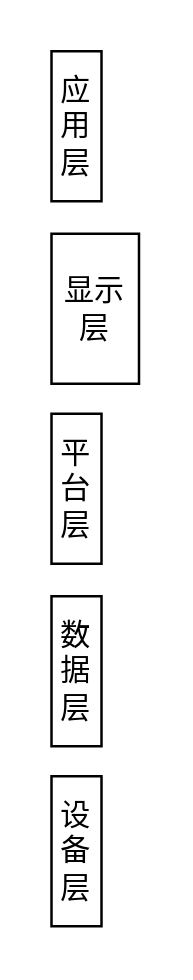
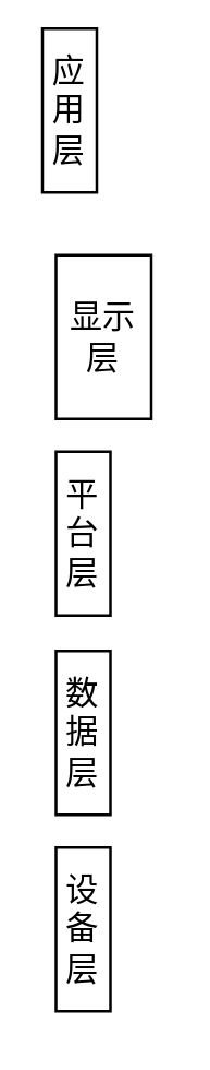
  <mxCell id="0" />
  <mxCell id="1" parent="0" />
- <mxCell id="2" value="应用层" style="rounded=0;whiteSpace=wrap;html=1;" vertex="1" parent="1"><mxGeometry x="20" y="20" width="20" height="60" as="geometry" /></mxCell>
+ <mxCell id="2" value="应用层" style="rounded=0;whiteSpace=wrap;html=1;" vertex="1" parent="1"><mxGeometry x="15" y="10" width="20" height="60" as="geometry" /></mxCell>
  <mxCell id="3" value="显示层" style="rounded=0;whiteSpace=wrap;html=1;" vertex="1" parent="1"><mxGeometry x="20" y="93" width="35" height="60" as="geometry" /></mxCell>
  <mxCell id="4" value="平台层" style="rounded=0;whiteSpace=wrap;html=1;" vertex="1" parent="1"><mxGeometry x="20" y="165" width="20" height="60" as="geometry" /></mxCell>
  <mxCell id="5" value="数据层" style="rounded=0;whiteSpace=wrap;html=1;" vertex="1" parent="1"><mxGeometry x="20" y="238" width="20" height="60" as="geometry" /></mxCell>
  <mxCell id="6" value="设备层" style="rounded=0;whiteSpace=wrap;html=1;" vertex="1" parent="1"><mxGeometry x="20" y="310" width="20" height="60" as="geometry" /></mxCell>
